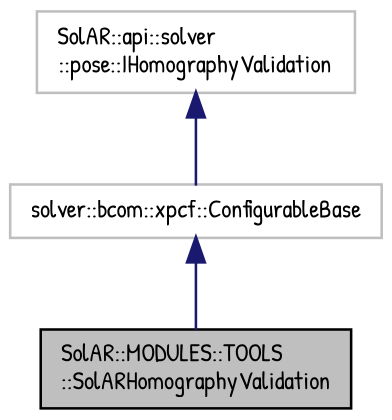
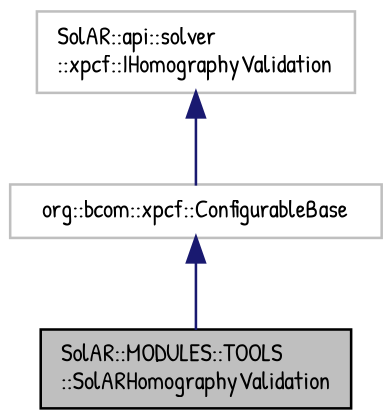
  digraph {
    fontname="Patrick Hand"
    node [color=grey75 fillcolor=white fontname="Patrick Hand" fontsize=10 shape=record style=filled]
    edge [color=midnightblue dir=back fontname="Patrick Hand" fontsize=10 labelfontname=Helvetica labelfontsize=10 style=solid]
    n1 [color=black fillcolor=grey75 fontcolor=black height=0.2 label="SolAR::MODULES::TOOLS\l::SolARHomographyValidation" width=0.4]
-   n2 [height=0.2 label="solver::bcom::xpcf::ConfigurableBase" width=0.4]
-   n3 [height=0.2 label="SolAR::api::solver\l::pose::IHomographyValidation" width=0.4]
+   n2 [height=0.2 label="org::bcom::xpcf::ConfigurableBase" width=0.4]
+   n3 [height=0.2 label="SolAR::api::solver\l::xpcf::IHomographyValidation" width=0.4]
    n2 -> n1
    n3 -> n2
  }
